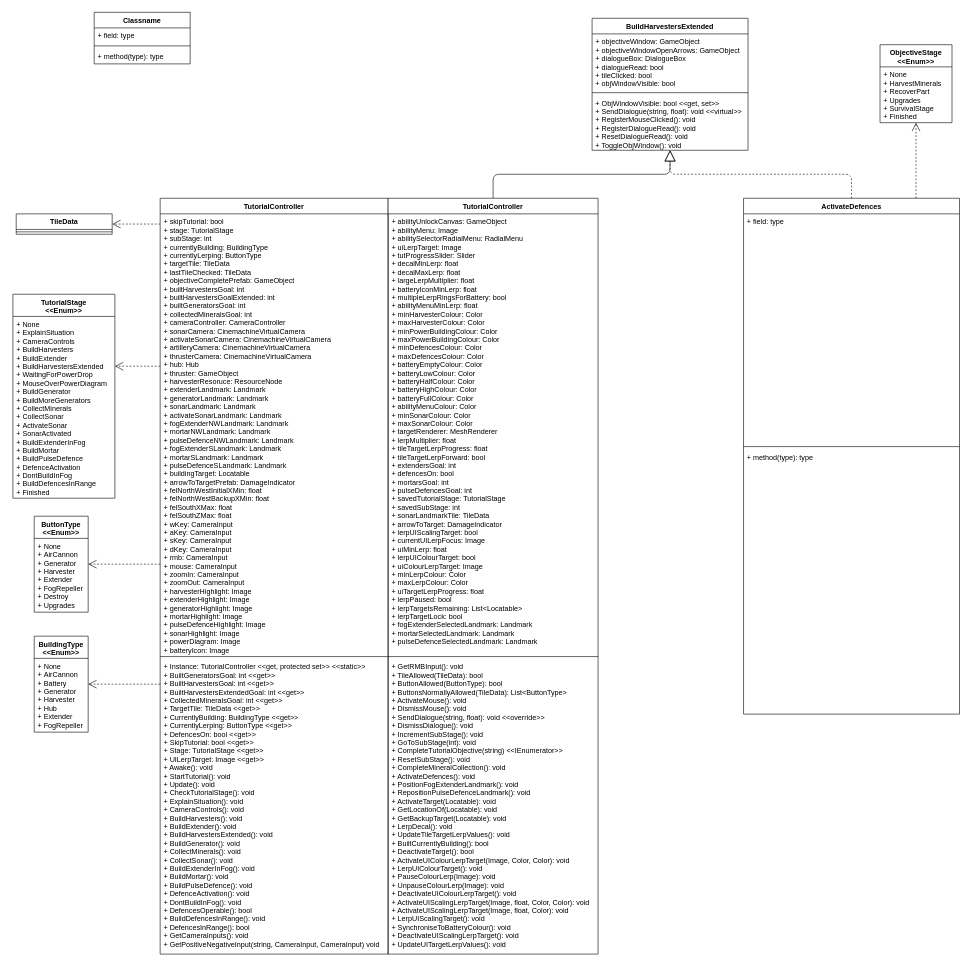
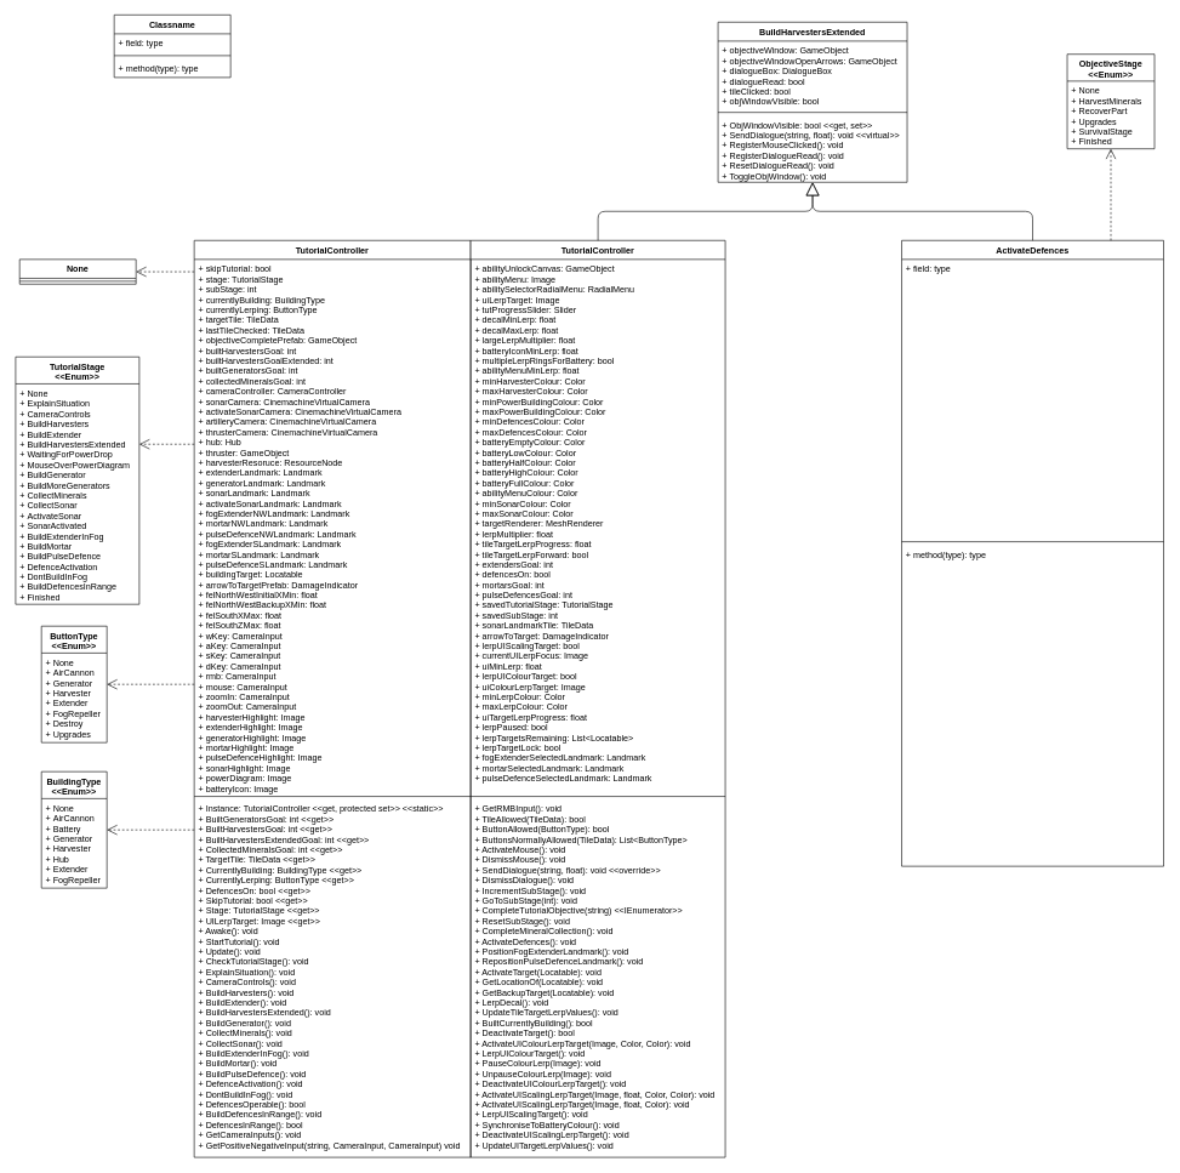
  <mxCell id="0" />
  <mxCell id="1" parent="0" />
  <mxCell id="2" value="TutorialStage&#10;&lt;&lt;Enum&gt;&gt;" style="swimlane;fontStyle=1;align=center;verticalAlign=top;childLayout=stackLayout;horizontal=1;startSize=37;horizontalStack=0;resizeParent=1;resizeParentMax=0;resizeLast=0;collapsible=1;marginBottom=0;" vertex="1" parent="1"><mxGeometry x="20.5" y="490" width="170" height="340" as="geometry" /></mxCell>
  <mxCell id="3" value="+ None&#10;+ ExplainSituation&#10;+ CameraControls&#10;+ BuildHarvesters&#10;+ BuildExtender&#10;+ BuildHarvestersExtended&#10;+ WaitingForPowerDrop&#10;+ MouseOverPowerDiagram&#10;+ BuildGenerator&#10;+ BuildMoreGenerators&#10;+ CollectMinerals&#10;+ CollectSonar&#10;+ ActivateSonar&#10;+ SonarActivated&#10;+ BuildExtenderInFog&#10;+ BuildMortar&#10;+ BuildPulseDefence&#10;+ DefenceActivation&#10;+ DontBuildInFog&#10;+ BuildDefencesInRange&#10;+ Finished" style="text;strokeColor=none;fillColor=none;align=left;verticalAlign=top;spacingLeft=4;spacingRight=4;overflow=hidden;rotatable=0;points=[[0,0.5],[1,0.5]];portConstraint=eastwest;" vertex="1" parent="2"><mxGeometry y="37" width="170" height="303" as="geometry" /></mxCell>
  <mxCell id="4" value="BuildHarvestersExtended" style="swimlane;fontStyle=1;align=center;verticalAlign=top;childLayout=stackLayout;horizontal=1;startSize=26;horizontalStack=0;resizeParent=1;resizeParentMax=0;resizeLast=0;collapsible=1;marginBottom=0;" vertex="1" parent="1"><mxGeometry x="986" y="30" width="260" height="220" as="geometry" /></mxCell>
  <mxCell id="5" value="+ objectiveWindow: GameObject&#10;+ objectiveWindowOpenArrows: GameObject&#10;+ dialogueBox: DialogueBox&#10;+ dialogueRead: bool&#10;+ tileClicked: bool&#10;+ objWindowVisible: bool" style="text;strokeColor=none;fillColor=none;align=left;verticalAlign=top;spacingLeft=4;spacingRight=4;overflow=hidden;rotatable=0;points=[[0,0.5],[1,0.5]];portConstraint=eastwest;" vertex="1" parent="4"><mxGeometry y="26" width="260" height="94" as="geometry" /></mxCell>
  <mxCell id="6" value="" style="line;strokeWidth=1;fillColor=none;align=left;verticalAlign=middle;spacingTop=-1;spacingLeft=3;spacingRight=3;rotatable=0;labelPosition=right;points=[];portConstraint=eastwest;" vertex="1" parent="4"><mxGeometry y="120" width="260" height="8" as="geometry" /></mxCell>
  <mxCell id="7" value="+ ObjWindowVisible: bool &lt;&lt;get, set&gt;&gt;&#10;+ SendDialogue(string, float): void &lt;&lt;virtual&gt;&gt;&#10;+ RegisterMouseClicked(): void&#10;+ RegisterDialogueRead(): void&#10;+ ResetDialogueRead(): void&#10;+ ToggleObjWindow(): void" style="text;strokeColor=none;fillColor=none;align=left;verticalAlign=top;spacingLeft=4;spacingRight=4;overflow=hidden;rotatable=0;points=[[0,0.5],[1,0.5]];portConstraint=eastwest;" vertex="1" parent="4"><mxGeometry y="128" width="260" height="92" as="geometry" /></mxCell>
  <mxCell id="8" value="TutorialController" style="swimlane;fontStyle=1;align=center;verticalAlign=top;childLayout=stackLayout;horizontal=1;startSize=26;horizontalStack=0;resizeParent=1;resizeParentMax=0;resizeLast=0;collapsible=1;marginBottom=0;movable=1;resizable=1;rotatable=1;deletable=1;editable=1;connectable=1;" vertex="1" parent="1"><mxGeometry x="266" y="330" width="380" height="1260" as="geometry" /></mxCell>
  <mxCell id="9" value="+ skipTutorial: bool&#10;+ stage: TutorialStage&#10;+ subStage: int&#10;+ currentlyBuilding: BuildingType&#10;+ currentlyLerping: ButtonType&#10;+ targetTile: TileData&#10;+ lastTileChecked: TileData&#10;+ objectiveCompletePrefab: GameObject&#10;+ builtHarvestersGoal: int&#10;+ builtHarvestersGoalExtended: int&#10;+ builtGeneratorsGoal: int&#10;+ collectedMineralsGoal: int&#10;+ cameraController: CameraController&#10;+ sonarCamera: CinemachineVirtualCamera&#10;+ activateSonarCamera: CinemachineVirtualCamera&#10;+ artilleryCamera: CinemachineVirtualCamera&#10;+ thrusterCamera: CinemachineVirtualCamera&#10;+ hub: Hub&#10;+ thruster: GameObject&#10;+ harvesterResoruce: ResourceNode&#10;+ extenderLandmark: Landmark&#10;+ generatorLandmark: Landmark&#10;+ sonarLandmark: Landmark&#10;+ activateSonarLandmark: Landmark&#10;+ fogExtenderNWLandmark: Landmark&#10;+ mortarNWLandmark: Landmark&#10;+ pulseDefenceNWLandmark: Landmark&#10;+ fogExtenderSLandmark: Landmark&#10;+ mortarSLandmark: Landmark&#10;+ pulseDefenceSLandmark: Landmark&#10;+ buildingTarget: Locatable&#10;+ arrowToTargetPrefab: DamageIndicator&#10;+ felNorthWestInitialXMin: float&#10;+ felNorthWestBackupXMin: float&#10;+ felSouthXMax: float&#10;+ felSouthZMax: float&#10;+ wKey: CameraInput&#10;+ aKey: CameraInput&#10;+ sKey: CameraInput&#10;+ dKey: CameraInput&#10;+ rmb: CameraInput&#10;+ mouse: CameraInput&#10;+ zoomIn: CameraInput&#10;+ zoomOut: CameraInput&#10;+ harvesterHighlight: Image&#10;+ extenderHighlight: Image&#10;+ generatorHighlight: Image&#10;+ mortarHighlight: Image&#10;+ pulseDefenceHighlight: Image&#10;+ sonarHighlight: Image&#10;+ powerDiagram: Image&#10;+ batteryIcon: Image&#10;&#10;" style="text;strokeColor=none;fillColor=none;align=left;verticalAlign=top;spacingLeft=4;spacingRight=4;overflow=hidden;rotatable=1;points=[[0,0.5],[1,0.5]];portConstraint=eastwest;movable=1;resizable=1;deletable=1;editable=1;connectable=1;horizontal=1;" vertex="1" parent="8"><mxGeometry y="26" width="380" height="734" as="geometry" /></mxCell>
  <mxCell id="10" value="" style="line;strokeWidth=1;fillColor=none;align=left;verticalAlign=middle;spacingTop=-1;spacingLeft=3;spacingRight=3;rotatable=1;labelPosition=right;points=[];portConstraint=eastwest;movable=1;resizable=1;deletable=1;editable=1;connectable=1;" vertex="1" parent="8"><mxGeometry y="760" width="380" height="8" as="geometry" /></mxCell>
  <mxCell id="11" value="+ Instance: TutorialController &lt;&lt;get, protected set&gt;&gt; &lt;&lt;static&gt;&gt;&#10;+ BuiltGeneratorsGoal: int &lt;&lt;get&gt;&gt;&#10;+ BuiltHarvestersGoal: int &lt;&lt;get&gt;&gt;&#10;+ BuiltHarvestersExtendedGoal: int &lt;&lt;get&gt;&gt;&#10;+ CollectedMineralsGoal: int &lt;&lt;get&gt;&gt;&#10;+ TargetTile: TileData &lt;&lt;get&gt;&gt;&#10;+ CurrentlyBuilding: BuildingType &lt;&lt;get&gt;&gt;&#10;+ CurrentlyLerping: ButtonType &lt;&lt;get&gt;&gt;&#10;+ DefencesOn: bool &lt;&lt;get&gt;&gt;&#10;+ SkipTutorial: bool &lt;&lt;get&gt;&gt;&#10;+ Stage: TutorialStage &lt;&lt;get&gt;&gt;&#10;+ UILerpTarget: Image &lt;&lt;get&gt;&gt;&#10;+ Awake(): void&#10;+ StartTutorial(): void&#10;+ Update(): void&#10;+ CheckTutorialStage(): void&#10;+ ExplainSituation(): void&#10;+ CameraControls(): void&#10;+ BuildHarvesters(): void&#10;+ BuildExtender(): void&#10;+ BuildHarvestersExtended(): void&#10;+ BuildGenerator(): void&#10;+ CollectMinerals(): void&#10;+ CollectSonar(): void&#10;+ BuildExtenderInFog(): void&#10;+ BuildMortar(): void&#10;+ BuildPulseDefence(): void&#10;+ DefenceActivation(): void&#10;+ DontBuildInFog(): void&#10;+ DefencesOperable(): bool&#10;+ BuildDefencesInRange(): void&#10;+ DefencesInRange(): bool&#10;+ GetCameraInputs(): void&#10;+ GetPositiveNegativeInput(string, CameraInput, CameraInput) void&#10;" style="text;strokeColor=none;fillColor=none;align=left;verticalAlign=top;spacingLeft=4;spacingRight=4;overflow=hidden;rotatable=1;points=[[0,0.5],[1,0.5]];portConstraint=eastwest;movable=1;resizable=1;deletable=1;editable=1;connectable=1;" vertex="1" parent="8"><mxGeometry y="768" width="380" height="492" as="geometry" /></mxCell>
  <mxCell id="12" value="Classname" style="swimlane;fontStyle=1;align=center;verticalAlign=top;childLayout=stackLayout;horizontal=1;startSize=26;horizontalStack=0;resizeParent=1;resizeParentMax=0;resizeLast=0;collapsible=1;marginBottom=0;" vertex="1" parent="1"><mxGeometry x="156" y="20" width="160" height="86" as="geometry" /></mxCell>
  <mxCell id="13" value="+ field: type" style="text;strokeColor=none;fillColor=none;align=left;verticalAlign=top;spacingLeft=4;spacingRight=4;overflow=hidden;rotatable=0;points=[[0,0.5],[1,0.5]];portConstraint=eastwest;" vertex="1" parent="12"><mxGeometry y="26" width="160" height="26" as="geometry" /></mxCell>
  <mxCell id="14" value="" style="line;strokeWidth=1;fillColor=none;align=left;verticalAlign=middle;spacingTop=-1;spacingLeft=3;spacingRight=3;rotatable=0;labelPosition=right;points=[];portConstraint=eastwest;" vertex="1" parent="12"><mxGeometry y="52" width="160" height="8" as="geometry" /></mxCell>
  <mxCell id="15" value="+ method(type): type" style="text;strokeColor=none;fillColor=none;align=left;verticalAlign=top;spacingLeft=4;spacingRight=4;overflow=hidden;rotatable=0;points=[[0,0.5],[1,0.5]];portConstraint=eastwest;" vertex="1" parent="12"><mxGeometry y="60" width="160" height="26" as="geometry" /></mxCell>
  <mxCell id="16" value="ButtonType&#10;&lt;&lt;Enum&gt;&gt;" style="swimlane;fontStyle=1;align=center;verticalAlign=top;childLayout=stackLayout;horizontal=1;startSize=37;horizontalStack=0;resizeParent=1;resizeParentMax=0;resizeLast=0;collapsible=1;marginBottom=0;" vertex="1" parent="1"><mxGeometry x="56" y="860" width="90" height="160" as="geometry" /></mxCell>
  <mxCell id="17" value="+ None&#10;+ AirCannon&#10;+ Generator&#10;+ Harvester&#10;+ Extender&#10;+ FogRepeller&#10;+ Destroy&#10;+ Upgrades" style="text;strokeColor=none;fillColor=none;align=left;verticalAlign=top;spacingLeft=4;spacingRight=4;overflow=hidden;rotatable=0;points=[[0,0.5],[1,0.5]];portConstraint=eastwest;" vertex="1" parent="16"><mxGeometry y="37" width="90" height="123" as="geometry" /></mxCell>
  <mxCell id="18" value="ActivateDefences" style="swimlane;fontStyle=1;align=center;verticalAlign=top;childLayout=stackLayout;horizontal=1;startSize=26;horizontalStack=0;resizeParent=1;resizeParentMax=0;resizeLast=0;collapsible=1;marginBottom=0;" vertex="1" parent="1"><mxGeometry x="1238.5" y="330" width="360" height="860" as="geometry" /></mxCell>
  <mxCell id="19" value="+ field: type" style="text;strokeColor=none;fillColor=none;align=left;verticalAlign=top;spacingLeft=4;spacingRight=4;overflow=hidden;rotatable=0;points=[[0,0.5],[1,0.5]];portConstraint=eastwest;" vertex="1" parent="18"><mxGeometry y="26" width="360" height="384" as="geometry" /></mxCell>
  <mxCell id="20" value="" style="line;strokeWidth=1;fillColor=none;align=left;verticalAlign=middle;spacingTop=-1;spacingLeft=3;spacingRight=3;rotatable=0;labelPosition=right;points=[];portConstraint=eastwest;" vertex="1" parent="18"><mxGeometry y="410" width="360" height="8" as="geometry" /></mxCell>
  <mxCell id="21" value="+ method(type): type" style="text;strokeColor=none;fillColor=none;align=left;verticalAlign=top;spacingLeft=4;spacingRight=4;overflow=hidden;rotatable=0;points=[[0,0.5],[1,0.5]];portConstraint=eastwest;" vertex="1" parent="18"><mxGeometry y="418" width="360" height="442" as="geometry" /></mxCell>
  <mxCell id="22" value="BuildingType&#10;&lt;&lt;Enum&gt;&gt;" style="swimlane;fontStyle=1;align=center;verticalAlign=top;childLayout=stackLayout;horizontal=1;startSize=37;horizontalStack=0;resizeParent=1;resizeParentMax=0;resizeLast=0;collapsible=1;marginBottom=0;" vertex="1" parent="1"><mxGeometry x="56" y="1060" width="90" height="160" as="geometry" /></mxCell>
  <mxCell id="23" value="+ None&#10;+ AirCannon&#10;+ Battery&#10;+ Generator&#10;+ Harvester&#10;+ Hub&#10;+ Extender&#10;+ FogRepeller" style="text;strokeColor=none;fillColor=none;align=left;verticalAlign=top;spacingLeft=4;spacingRight=4;overflow=hidden;rotatable=0;points=[[0,0.5],[1,0.5]];portConstraint=eastwest;" vertex="1" parent="22"><mxGeometry y="37" width="90" height="123" as="geometry" /></mxCell>
- <mxCell id="24" value="TileData" style="swimlane;fontStyle=1;align=center;verticalAlign=top;childLayout=stackLayout;horizontal=1;startSize=26;horizontalStack=0;resizeParent=1;resizeParentMax=0;resizeLast=0;collapsible=1;marginBottom=0;" vertex="1" parent="1"><mxGeometry x="26" y="356" width="160" height="34" as="geometry" /></mxCell>
+ <mxCell id="24" value="None" style="swimlane;fontStyle=1;align=center;verticalAlign=top;childLayout=stackLayout;horizontal=1;startSize=26;horizontalStack=0;resizeParent=1;resizeParentMax=0;resizeLast=0;collapsible=1;marginBottom=0;" vertex="1" parent="1"><mxGeometry x="26" y="356" width="160" height="34" as="geometry" /></mxCell>
  <mxCell id="25" value="" style="line;strokeWidth=1;fillColor=none;align=left;verticalAlign=middle;spacingTop=-1;spacingLeft=3;spacingRight=3;rotatable=0;labelPosition=right;points=[];portConstraint=eastwest;" vertex="1" parent="24"><mxGeometry y="26" width="160" height="8" as="geometry" /></mxCell>
  <mxCell id="26" value="TutorialController" style="swimlane;fontStyle=1;align=center;verticalAlign=top;childLayout=stackLayout;horizontal=1;startSize=26;horizontalStack=0;resizeParent=1;resizeParentMax=0;resizeLast=0;collapsible=1;marginBottom=0;movable=1;resizable=1;rotatable=1;deletable=1;editable=1;connectable=1;" vertex="1" parent="1"><mxGeometry x="646" y="330" width="350" height="1260" as="geometry" /></mxCell>
  <mxCell id="27" value="+ abilityUnlockCanvas: GameObject&#10;+ abilityMenu: Image&#10;+ abilitySelectorRadialMenu: RadialMenu&#10;+ uiLerpTarget: Image&#10;+ tutProgressSlider: Slider&#10;+ decalMinLerp: float&#10;+ decalMaxLerp: float&#10;+ largeLerpMultiplier: float&#10;+ batteryIconMinLerp: float&#10;+ multipleLerpRingsForBattery: bool&#10;+ abilityMenuMinLerp: float&#10;+ minHarvesterColour: Color&#10;+ maxHarvesterColour: Color&#10;+ minPowerBuildingColour: Color&#10;+ maxPowerBuildingColour: Color&#10;+ minDefencesColour: Color&#10;+ maxDefencesColour: Color&#10;+ batteryEmptyColour: Color&#10;+ batteryLowColour: Color&#10;+ batteryHalfColour: Color&#10;+ batteryHighColour: Color&#10;+ batteryFullColour: Color&#10;+ abilityMenuColour: Color&#10;+ minSonarColour: Color&#10;+ maxSonarColour: Color&#10;+ targetRenderer: MeshRenderer&#10;+ lerpMultiplier: float&#10;+ tileTargetLerpProgress: float&#10;+ tileTargetLerpForward: bool&#10;+ extendersGoal: int&#10;+ defencesOn: bool&#10;+ mortarsGoal: int&#10;+ pulseDefencesGoal: int&#10;+ savedTutorialStage: TutorialStage&#10;+ savedSubStage: int&#10;+ sonarLandmarkTile: TileData&#10;+ arrowToTarget: DamageIndicator&#10;+ lerpUIScalingTarget: bool&#10;+ currentUILerpFocus: Image&#10;+ uiMinLerp: float&#10;+ lerpUIColourTarget: bool&#10;+ uiColourLerpTarget: Image&#10;+ minLerpColour: Color&#10;+ maxLerpColour: Color&#10;+ uiTargetLerpProgress: float&#10;+ lerpPaused: bool&#10;+ lerpTargetsRemaining: List&lt;Locatable&gt;&#10;+ lerpTargetLock: bool&#10;+ fogExtenderSelectedLandmark: Landmark&#10;+ mortarSelectedLandmark: Landmark&#10;+ pulseDefenceSelectedLandmark: Landmark" style="text;strokeColor=none;fillColor=none;align=left;verticalAlign=top;spacingLeft=4;spacingRight=4;overflow=hidden;rotatable=1;points=[[0,0.5],[1,0.5]];portConstraint=eastwest;movable=1;resizable=1;deletable=1;editable=1;connectable=1;" vertex="1" parent="26"><mxGeometry y="26" width="350" height="734" as="geometry" /></mxCell>
  <mxCell id="28" value="" style="line;strokeWidth=1;fillColor=none;align=left;verticalAlign=middle;spacingTop=-1;spacingLeft=3;spacingRight=3;rotatable=1;labelPosition=right;points=[];portConstraint=eastwest;movable=1;resizable=1;deletable=1;editable=1;connectable=1;" vertex="1" parent="26"><mxGeometry y="760" width="350" height="8" as="geometry" /></mxCell>
  <mxCell id="29" value="+ GetRMBInput(): void&#10;+ TileAllowed(TileData): bool&#10;+ ButtonAllowed(ButtonType): bool&#10;+ ButtonsNormallyAllowed(TileData): List&lt;ButtonType&gt;&#10;+ ActivateMouse(): void&#10;+ DismissMouse(): void&#10;+ SendDialogue(string, float): void &lt;&lt;override&gt;&gt;&#10;+ DismissDialogue(): void&#10;+ IncrementSubStage(): void&#10;+ GoToSubStage(int): void&#10;+ CompleteTutorialObjective(string) &lt;&lt;IEnumerator&gt;&gt;&#10;+ ResetSubStage(): void&#10;+ CompleteMineralCollection(): void&#10;+ ActivateDefences(): void&#10;+ PositionFogExtenderLandmark(): void&#10;+ RepositionPulseDefenceLandmark(): void&#10;+ ActivateTarget(Locatable): void&#10;+ GetLocationOf(Locatable): void&#10;+ GetBackupTarget(Locatable): void&#10;+ LerpDecal(): void&#10;+ UpdateTileTargetLerpValues(): void&#10;+ BuiltCurrentlyBuilding(): bool&#10;+ DeactivateTarget(): bool&#10;+ ActivateUIColourLerpTarget(Image, Color, Color): void&#10;+ LerpUIColourTarget(): void&#10;+ PauseColourLerp(Image): void&#10;+ UnpauseColourLerp(Image): void&#10;+ DeactivateUIColourLerpTarget(): void&#10;+ ActivateUIScalingLerpTarget(Image, float, Color, Color): void&#10;+ ActivateUIScalingLerpTarget(Image, float, Color): void&#10;+ LerpUIScalingTarget(): void&#10;+ SynchroniseToBatteryColour(): void&#10;+ DeactivateUIScalingLerpTarget(): void&#10;+ UpdateUITargetLerpValues(): void" style="text;strokeColor=none;fillColor=none;align=left;verticalAlign=top;spacingLeft=4;spacingRight=4;overflow=hidden;rotatable=1;points=[[0,0.5],[1,0.5]];portConstraint=eastwest;movable=1;resizable=1;deletable=1;editable=1;connectable=1;" vertex="1" parent="26"><mxGeometry y="768" width="350" height="492" as="geometry" /></mxCell>
  <mxCell id="30" value="ObjectiveStage&#10;&lt;&lt;Enum&gt;&gt;" style="swimlane;fontStyle=1;align=center;verticalAlign=top;childLayout=stackLayout;horizontal=1;startSize=37;horizontalStack=0;resizeParent=1;resizeParentMax=0;resizeLast=0;collapsible=1;marginBottom=0;" vertex="1" parent="1"><mxGeometry x="1466" y="74" width="120" height="130" as="geometry" /></mxCell>
  <mxCell id="31" value="+ None&#10;+ HarvestMinerals&#10;+ RecoverPart&#10;+ Upgrades&#10;+ SurvivalStage&#10;+ Finished" style="text;strokeColor=none;fillColor=none;align=left;verticalAlign=top;spacingLeft=4;spacingRight=4;overflow=hidden;rotatable=0;points=[[0,0.5],[1,0.5]];portConstraint=eastwest;" vertex="1" parent="30"><mxGeometry y="37" width="120" height="93" as="geometry" /></mxCell>
  <mxCell id="32" value="" style="endArrow=block;endSize=16;endFill=0;html=1;edgeStyle=orthogonalEdgeStyle;" edge="1" parent="1" source="26" target="4"><mxGeometry x="-0.25" width="160" relative="1" as="geometry"><mxPoint x="766" y="160" as="sourcePoint" /><mxPoint x="926" y="160" as="targetPoint" /><mxPoint as="offset" /></mxGeometry></mxCell>
- <mxCell id="33" value="" style="endArrow=block;endSize=16;endFill=0;html=1;edgeStyle=orthogonalEdgeStyle;dashed=1;" edge="1" parent="1" source="18" target="4"><mxGeometry x="-0.25" width="160" relative="1" as="geometry"><mxPoint x="1006" y="483.559" as="sourcePoint" /><mxPoint x="1086.427" y="260" as="targetPoint" /><mxPoint as="offset" /></mxGeometry></mxCell>
+ <mxCell id="33" value="" style="endArrow=block;endSize=16;endFill=0;html=1;edgeStyle=orthogonalEdgeStyle;" edge="1" parent="1" source="18" target="4"><mxGeometry x="-0.25" width="160" relative="1" as="geometry"><mxPoint x="1006" y="483.559" as="sourcePoint" /><mxPoint x="1086.427" y="260" as="targetPoint" /><mxPoint as="offset" /></mxGeometry></mxCell>
  <mxCell id="34" value="" style="endArrow=open;endSize=12;dashed=1;html=1;edgeStyle=orthogonalEdgeStyle;" edge="1" parent="1" source="8" target="24"><mxGeometry width="160" relative="1" as="geometry"><mxPoint x="366" y="250" as="sourcePoint" /><mxPoint x="526" y="250" as="targetPoint" /><Array as="points"><mxPoint x="226" y="373" /><mxPoint x="226" y="373" /></Array></mxGeometry></mxCell>
  <mxCell id="35" value="" style="endArrow=open;endSize=12;dashed=1;html=1;edgeStyle=orthogonalEdgeStyle;" edge="1" parent="1" source="18" target="30"><mxGeometry width="160" relative="1" as="geometry"><mxPoint x="1216" y="250" as="sourcePoint" /><mxPoint x="1376" y="250" as="targetPoint" /><Array as="points"><mxPoint x="1526" y="290" /><mxPoint x="1526" y="290" /></Array></mxGeometry></mxCell>
  <mxCell id="36" value="" style="endArrow=open;endSize=12;dashed=1;html=1;edgeStyle=orthogonalEdgeStyle;" edge="1" parent="1" source="8" target="2"><mxGeometry width="160" relative="1" as="geometry"><mxPoint x="276" y="383" as="sourcePoint" /><mxPoint x="196" y="383" as="targetPoint" /><Array as="points"><mxPoint x="216" y="610" /><mxPoint x="216" y="610" /></Array></mxGeometry></mxCell>
  <mxCell id="37" value="" style="endArrow=open;endSize=12;dashed=1;html=1;edgeStyle=orthogonalEdgeStyle;" edge="1" parent="1" source="8" target="16"><mxGeometry width="160" relative="1" as="geometry"><mxPoint x="276" y="620" as="sourcePoint" /><mxPoint x="200.5" y="620" as="targetPoint" /><Array as="points"><mxPoint x="236" y="940" /><mxPoint x="236" y="940" /></Array></mxGeometry></mxCell>
  <mxCell id="38" value="" style="endArrow=open;endSize=12;dashed=1;html=1;edgeStyle=orthogonalEdgeStyle;" edge="1" parent="1" source="8" target="22"><mxGeometry width="160" relative="1" as="geometry"><mxPoint x="276" y="950" as="sourcePoint" /><mxPoint x="156" y="950" as="targetPoint" /><Array as="points"><mxPoint x="196" y="1140" /><mxPoint x="196" y="1140" /></Array></mxGeometry></mxCell>
